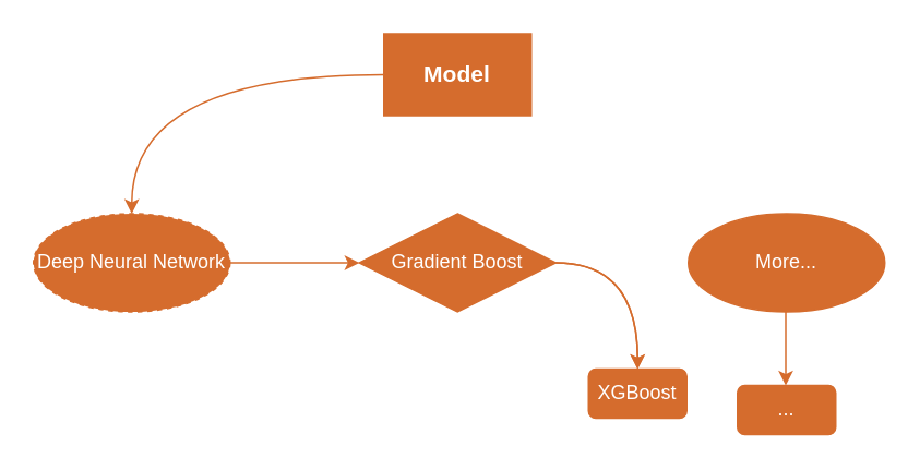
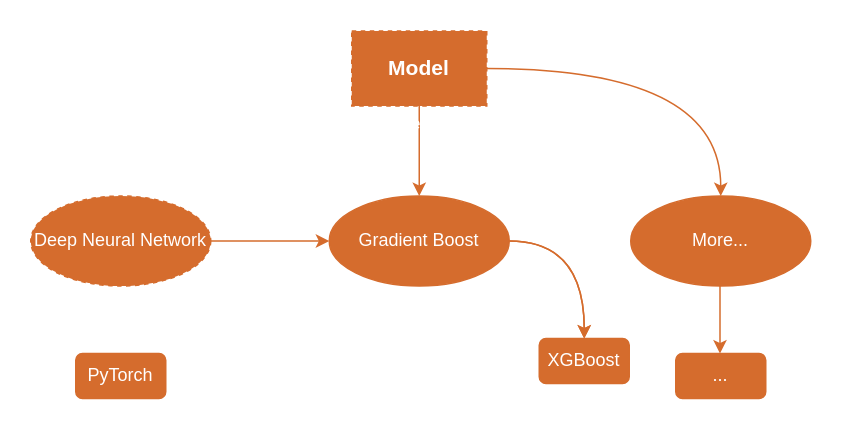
  <mxCell id="0" />
  <mxCell id="1" parent="0" />
- <mxCell id="2" value="" style="edgeStyle=orthogonalEdgeStyle;rounded=0;orthogonalLoop=1;jettySize=auto;html=1;fillColor=#De894E;strokeColor=#D56C2D;curved=1;exitX=0;exitY=0.5;exitDx=0;exitDy=0;fontColor=#FFFFFF;" parent="1" source="13" target="6" edge="1"><mxGeometry relative="1" as="geometry"><mxPoint x="234" y="45" as="sourcePoint" /></mxGeometry></mxCell>
+ <mxCell id="3" value="" style="edgeStyle=orthogonalEdgeStyle;rounded=0;orthogonalLoop=1;jettySize=auto;html=1;fillColor=#De894E;strokeColor=#D56C2D;curved=1;exitX=0.5;exitY=1;exitDx=0;exitDy=0;fontColor=#FFFFFF;" parent="1" source="13" target="9" edge="1"><mxGeometry relative="1" as="geometry"><mxPoint x="279" y="70" as="sourcePoint" /></mxGeometry></mxCell>
+ <mxCell id="4" value="Based on" style="edgeLabel;align=center;verticalAlign=middle;resizable=0;points=[];labelBorderColor=none;html=1;labelBackgroundColor=none;fillColor=#De894E;fontColor=#FFFFFF;" parent="3" vertex="1" connectable="0"><mxGeometry x="-0.678" y="1" relative="1" as="geometry"><mxPoint x="-3" y="1" as="offset" /></mxGeometry></mxCell>
  <mxCell id="5" value="" style="edgeStyle=orthogonalEdgeStyle;rounded=0;orthogonalLoop=1;jettySize=auto;html=1;fillColor=#De894E;strokeColor=#D56C2D;curved=1;fontColor=#FFFFFF;" parent="1" source="6" target="9" edge="1"><mxGeometry relative="1" as="geometry" /></mxCell>
  <mxCell id="6" value="Deep Neural Network" style="ellipse;whiteSpace=wrap;html=1;rounded=0;fillColor=#D56C2D;fontColor=#FFFFFF;strokeColor=#D56C2D;dashed=1;" parent="1" vertex="1"><mxGeometry x="20" y="130" width="120" height="60" as="geometry" /></mxCell>
  <mxCell id="7" value="" style="edgeStyle=orthogonalEdgeStyle;rounded=0;orthogonalLoop=1;jettySize=auto;html=1;fillColor=#De894E;strokeColor=#D56C2D;curved=1;fontColor=#FFFFFF;" parent="1" source="9" target="11" edge="1"><mxGeometry relative="1" as="geometry" /></mxCell>
  <mxCell id="8" style="edgeStyle=orthogonalEdgeStyle;curved=1;orthogonalLoop=1;jettySize=auto;html=1;strokeColor=#D56C2D;fontColor=#FFFFFF;" parent="1" source="9" target="11" edge="1"><mxGeometry relative="1" as="geometry" /></mxCell>
- <mxCell id="9" value="Gradient Boost" style="rhombus;whiteSpace=wrap;html=1;fillColor=#D56C2D;fontColor=#FFFFFF;strokeColor=#D56C2D;" parent="1" vertex="1"><mxGeometry x="219" y="130" width="120" height="60" as="geometry" /></mxCell>
+ <mxCell id="9" value="Gradient Boost" style="ellipse;whiteSpace=wrap;html=1;rounded=0;fillColor=#D56C2D;fontColor=#FFFFFF;strokeColor=#D56C2D;" parent="1" vertex="1"><mxGeometry x="219" y="130" width="120" height="60" as="geometry" /></mxCell>
+ <mxCell id="10" value="PyTorch" style="text;html=1;strokeColor=#D56C2D;fillColor=#D56C2D;align=center;verticalAlign=middle;whiteSpace=wrap;rounded=1;fontColor=#FFFFFF;shadow=0;glass=0;" parent="1" vertex="1"><mxGeometry x="50" y="235" width="60" height="30" as="geometry" /></mxCell>
  <mxCell id="11" value="XGBoost" style="text;html=1;strokeColor=#D56C2D;fillColor=#D56C2D;align=center;verticalAlign=middle;whiteSpace=wrap;rounded=1;fontColor=#FFFFFF;" parent="1" vertex="1"><mxGeometry x="359" y="225" width="60" height="30" as="geometry" /></mxCell>
- <mxCell id="13" value="&lt;h3&gt;Model&lt;/h3&gt;" style="rounded=0;whiteSpace=wrap;html=1;fillColor=#D56C2D;fontColor=#FFFFFF;strokeColor=#D56C2D;" vertex="1" parent="1"><mxGeometry x="234" y="20" width="90" height="50" as="geometry" /></mxCell>
+ <mxCell id="12" value="" style="edgeStyle=orthogonalEdgeStyle;rounded=0;orthogonalLoop=1;jettySize=auto;html=1;fillColor=#De894E;strokeColor=#D56C2D;curved=1;exitX=1;exitY=0.5;exitDx=0;exitDy=0;entryX=0.5;entryY=0;entryDx=0;entryDy=0;fontColor=#FFFFFF;" parent="1" source="13" target="14" edge="1"><mxGeometry relative="1" as="geometry"><mxPoint x="324" y="45" as="sourcePoint" /><mxPoint x="480" y="130" as="targetPoint" /></mxGeometry></mxCell>
+ <mxCell id="13" value="&lt;h3&gt;Model&lt;/h3&gt;" style="rounded=0;whiteSpace=wrap;html=1;fillColor=#D56C2D;fontColor=#FFFFFF;strokeColor=#D56C2D;dashed=1;" vertex="1" parent="1"><mxGeometry x="234" y="20" width="90" height="50" as="geometry" /></mxCell>
  <mxCell id="14" value="More..." style="ellipse;whiteSpace=wrap;html=1;rounded=0;fillColor=#D56C2D;fontColor=#FFFFFF;strokeColor=#D56C2D;" vertex="1" parent="1"><mxGeometry x="420" y="130" width="120" height="60" as="geometry" /></mxCell>
  <mxCell id="15" value="..." style="text;html=1;strokeColor=#D56C2D;fillColor=#D56C2D;align=center;verticalAlign=middle;whiteSpace=wrap;rounded=1;fontColor=#FFFFFF;" vertex="1" parent="1"><mxGeometry x="450" y="235" width="60" height="30" as="geometry" /></mxCell>
  <mxCell id="16" style="edgeStyle=orthogonalEdgeStyle;curved=1;orthogonalLoop=1;jettySize=auto;html=1;strokeColor=#D56C2D;fontColor=#FFFFFF;" edge="1" parent="1"><mxGeometry relative="1" as="geometry"><mxPoint x="479.5" y="190" as="sourcePoint" /><mxPoint x="479.5" y="235" as="targetPoint" /></mxGeometry></mxCell>
